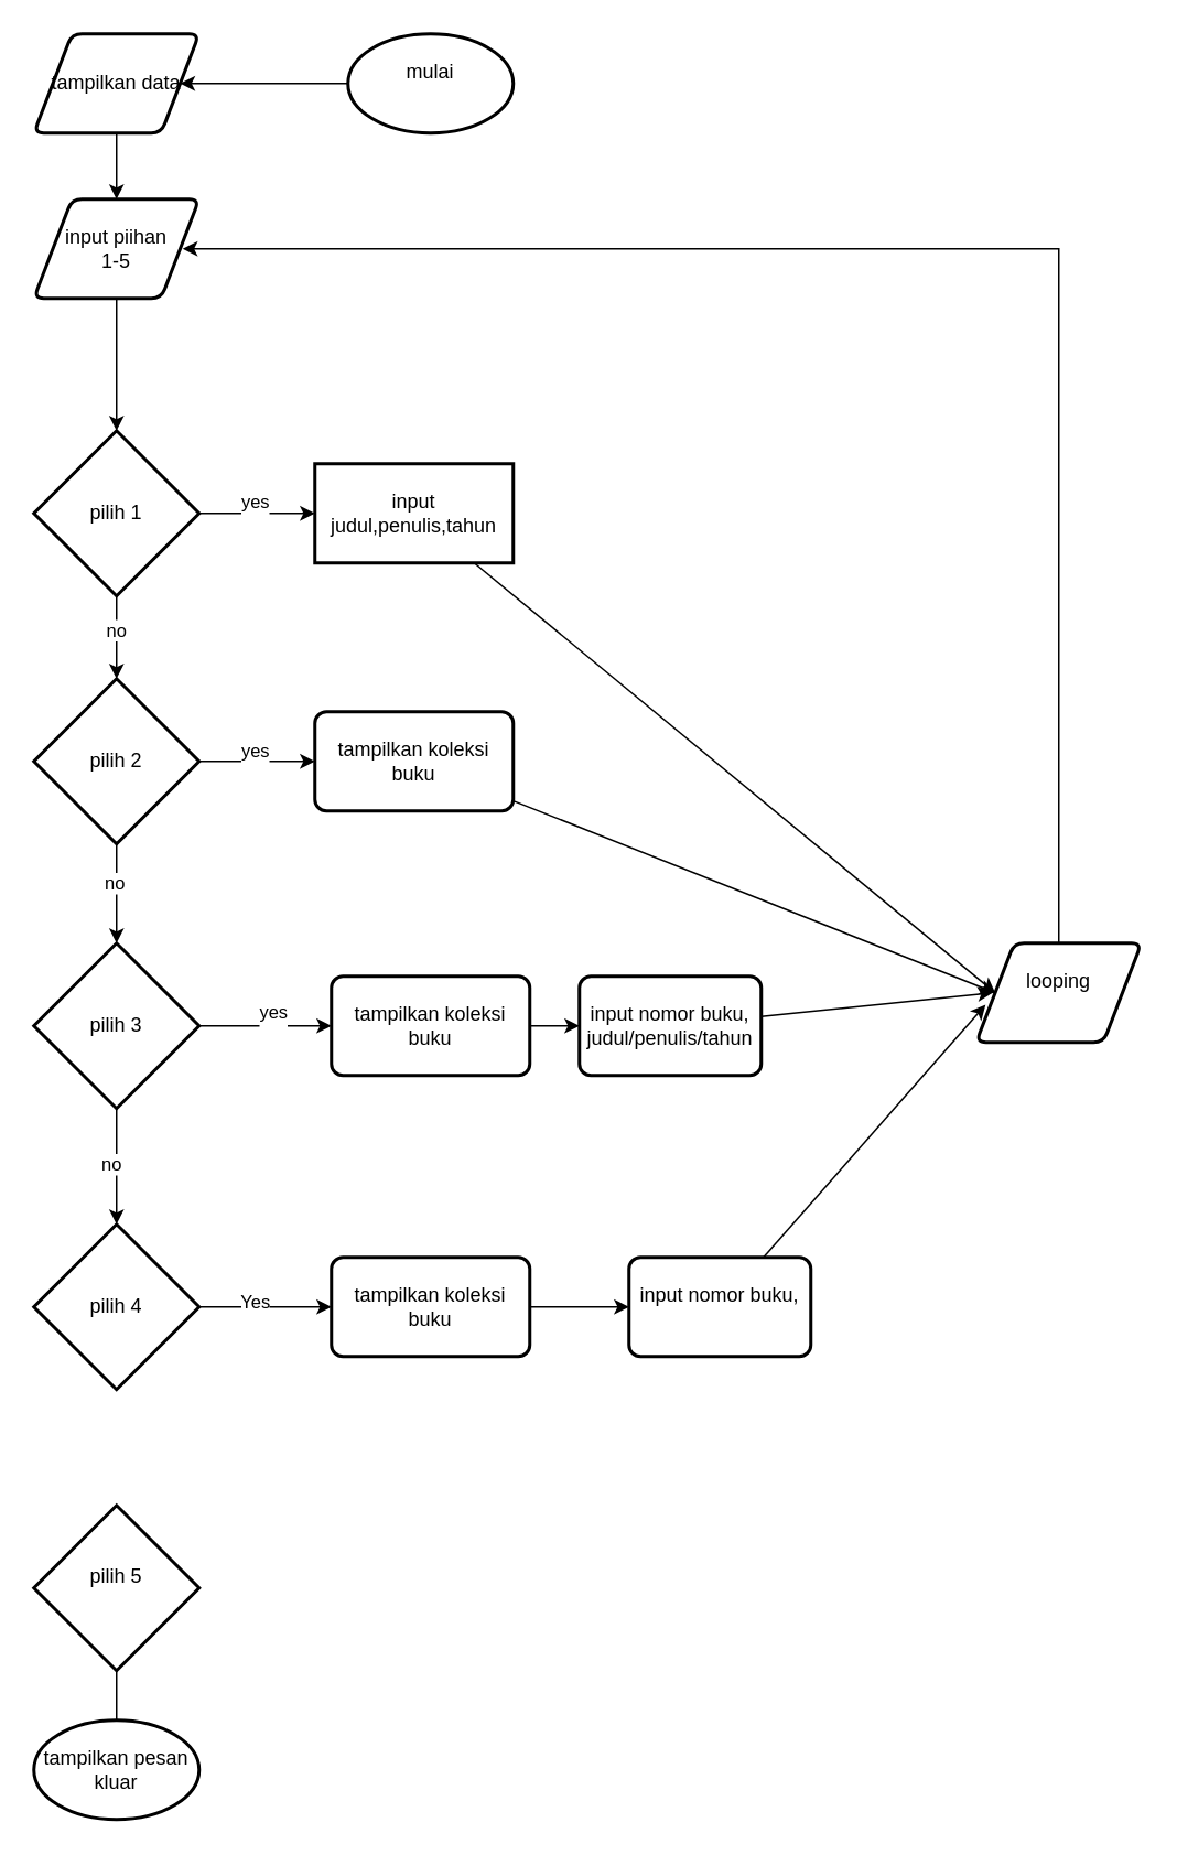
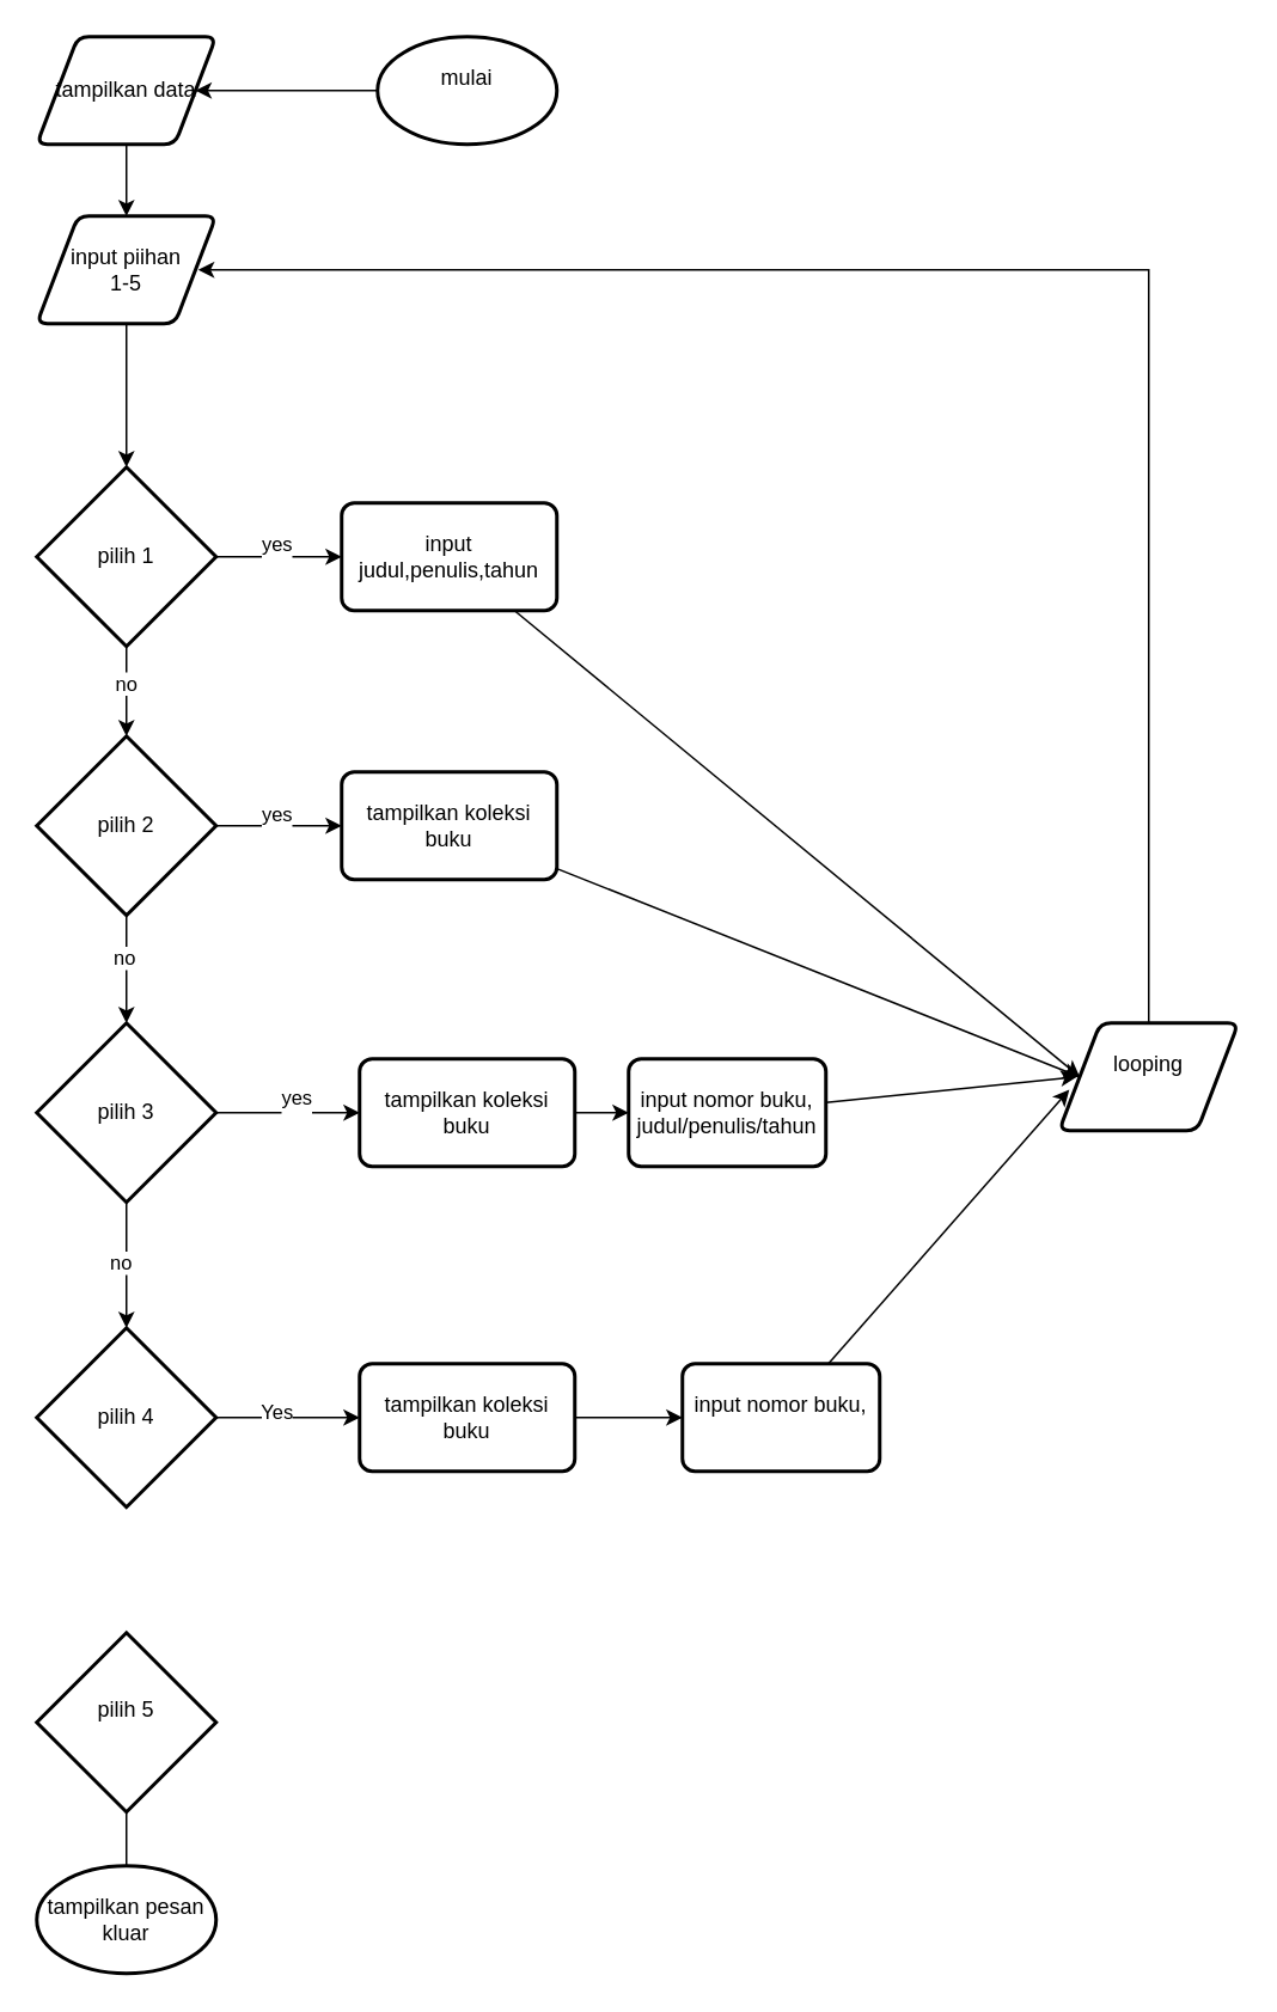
  <mxCell id="0" />
  <mxCell id="1" parent="0" />
  <mxCell id="2" value="" style="edgeStyle=orthogonalEdgeStyle;rounded=0;orthogonalLoop=1;jettySize=auto;html=1;" parent="1" source="3" target="27" edge="1"><mxGeometry relative="1" as="geometry" /></mxCell>
  <mxCell id="3" value="mulai&lt;div&gt;&lt;br&gt;&lt;/div&gt;" style="strokeWidth=2;html=1;shape=mxgraph.flowchart.start_1;whiteSpace=wrap;" parent="1" vertex="1"><mxGeometry x="210" y="20" width="100" height="60" as="geometry" /></mxCell>
  <mxCell id="4" value="" style="edgeStyle=orthogonalEdgeStyle;rounded=0;orthogonalLoop=1;jettySize=auto;html=1;" edge="1" parent="1" source="8" target="29"><mxGeometry relative="1" as="geometry" /></mxCell>
  <mxCell id="5" value="yes&lt;div&gt;&lt;br&gt;&lt;/div&gt;" style="edgeLabel;html=1;align=center;verticalAlign=middle;resizable=0;points=[];" vertex="1" connectable="0" parent="4"><mxGeometry x="-0.051" y="1" relative="1" as="geometry"><mxPoint as="offset" /></mxGeometry></mxCell>
  <mxCell id="6" value="" style="edgeStyle=orthogonalEdgeStyle;rounded=0;orthogonalLoop=1;jettySize=auto;html=1;" edge="1" parent="1" source="8" target="13"><mxGeometry relative="1" as="geometry" /></mxCell>
  <mxCell id="7" value="no" style="edgeLabel;html=1;align=center;verticalAlign=middle;resizable=0;points=[];" vertex="1" connectable="0" parent="6"><mxGeometry x="-0.204" y="-1" relative="1" as="geometry"><mxPoint as="offset" /></mxGeometry></mxCell>
  <mxCell id="8" value="pilih 1" style="strokeWidth=2;html=1;shape=mxgraph.flowchart.decision;whiteSpace=wrap;" parent="1" vertex="1"><mxGeometry x="20" y="260" width="100" height="100" as="geometry" /></mxCell>
  <mxCell id="9" value="" style="edgeStyle=orthogonalEdgeStyle;rounded=0;orthogonalLoop=1;jettySize=auto;html=1;" edge="1" parent="1" source="13" target="31"><mxGeometry relative="1" as="geometry" /></mxCell>
  <mxCell id="10" value="yes&lt;div&gt;&lt;br&gt;&lt;/div&gt;" style="edgeLabel;html=1;align=center;verticalAlign=middle;resizable=0;points=[];" vertex="1" connectable="0" parent="9"><mxGeometry x="-0.051" relative="1" as="geometry"><mxPoint as="offset" /></mxGeometry></mxCell>
  <mxCell id="11" value="" style="edgeStyle=orthogonalEdgeStyle;rounded=0;orthogonalLoop=1;jettySize=auto;html=1;" edge="1" parent="1" source="13" target="18"><mxGeometry relative="1" as="geometry" /></mxCell>
  <mxCell id="12" value="no" style="edgeLabel;html=1;align=center;verticalAlign=middle;resizable=0;points=[];" vertex="1" connectable="0" parent="11"><mxGeometry x="-0.249" y="-2" relative="1" as="geometry"><mxPoint as="offset" /></mxGeometry></mxCell>
  <mxCell id="13" value="pilih 2" style="strokeWidth=2;html=1;shape=mxgraph.flowchart.decision;whiteSpace=wrap;" parent="1" vertex="1"><mxGeometry x="20" y="410" width="100" height="100" as="geometry" /></mxCell>
  <mxCell id="14" value="" style="edgeStyle=orthogonalEdgeStyle;rounded=0;orthogonalLoop=1;jettySize=auto;html=1;" edge="1" parent="1" source="18" target="33"><mxGeometry relative="1" as="geometry" /></mxCell>
  <mxCell id="15" value="yes&lt;div&gt;&lt;br&gt;&lt;/div&gt;" style="edgeLabel;html=1;align=center;verticalAlign=middle;resizable=0;points=[];" vertex="1" connectable="0" parent="14"><mxGeometry x="0.093" y="2" relative="1" as="geometry"><mxPoint as="offset" /></mxGeometry></mxCell>
  <mxCell id="16" value="" style="edgeStyle=orthogonalEdgeStyle;rounded=0;orthogonalLoop=1;jettySize=auto;html=1;" edge="1" parent="1" source="18" target="21"><mxGeometry relative="1" as="geometry" /></mxCell>
  <mxCell id="17" value="no" style="edgeLabel;html=1;align=center;verticalAlign=middle;resizable=0;points=[];" vertex="1" connectable="0" parent="16"><mxGeometry x="-0.056" y="-4" relative="1" as="geometry"><mxPoint as="offset" /></mxGeometry></mxCell>
  <mxCell id="18" value="pilih 3" style="strokeWidth=2;html=1;shape=mxgraph.flowchart.decision;whiteSpace=wrap;" parent="1" vertex="1"><mxGeometry x="20" y="570" width="100" height="100" as="geometry" /></mxCell>
  <mxCell id="19" value="" style="edgeStyle=orthogonalEdgeStyle;rounded=0;orthogonalLoop=1;jettySize=auto;html=1;" edge="1" parent="1" source="21" target="35"><mxGeometry relative="1" as="geometry" /></mxCell>
  <mxCell id="20" value="Yes&lt;div&gt;&lt;br&gt;&lt;/div&gt;" style="edgeLabel;html=1;align=center;verticalAlign=middle;resizable=0;points=[];" vertex="1" connectable="0" parent="19"><mxGeometry x="-0.17" y="-3" relative="1" as="geometry"><mxPoint as="offset" /></mxGeometry></mxCell>
  <mxCell id="21" value="pilih 4" style="strokeWidth=2;html=1;shape=mxgraph.flowchart.decision;whiteSpace=wrap;" parent="1" vertex="1"><mxGeometry x="20" y="740" width="100" height="100" as="geometry" /></mxCell>
  <mxCell id="22" style="edgeStyle=orthogonalEdgeStyle;rounded=0;orthogonalLoop=1;jettySize=auto;html=1;" parent="1" source="23" target="8" edge="1"><mxGeometry relative="1" as="geometry" /></mxCell>
  <mxCell id="23" value="input piihan&lt;br&gt;1-5" style="shape=parallelogram;html=1;strokeWidth=2;perimeter=parallelogramPerimeter;whiteSpace=wrap;rounded=1;arcSize=12;size=0.23;" parent="1" vertex="1"><mxGeometry x="20" y="120" width="100" height="60" as="geometry" /></mxCell>
  <mxCell id="24" value="" style="edgeStyle=orthogonalEdgeStyle;rounded=0;orthogonalLoop=1;jettySize=auto;html=1;endArrow=none;" edge="1" parent="1" source="25" target="36"><mxGeometry relative="1" as="geometry" /></mxCell>
  <mxCell id="25" value="pilih 5&lt;div&gt;&lt;br&gt;&lt;/div&gt;" style="strokeWidth=2;html=1;shape=mxgraph.flowchart.decision;whiteSpace=wrap;" parent="1" vertex="1"><mxGeometry x="20" y="910" width="100" height="100" as="geometry" /></mxCell>
  <mxCell id="26" value="" style="edgeStyle=orthogonalEdgeStyle;rounded=0;orthogonalLoop=1;jettySize=auto;html=1;" parent="1" source="27" target="23" edge="1"><mxGeometry relative="1" as="geometry" /></mxCell>
  <mxCell id="27" value="tampilkan data" style="shape=parallelogram;html=1;strokeWidth=2;perimeter=parallelogramPerimeter;whiteSpace=wrap;rounded=1;arcSize=12;size=0.23;" parent="1" vertex="1"><mxGeometry x="20" y="20" width="100" height="60" as="geometry" /></mxCell>
  <mxCell id="28" style="rounded=0;orthogonalLoop=1;jettySize=auto;html=1;entryX=0;entryY=0.5;entryDx=0;entryDy=0;" edge="1" parent="1" source="29" target="38"><mxGeometry relative="1" as="geometry" /></mxCell>
- <mxCell id="29" value="input judul,penulis,tahun" style="whiteSpace=wrap;html=1;absoluteArcSize=1;arcSize=14;strokeWidth=2;rounded=0;" parent="1" vertex="1"><mxGeometry x="190" y="280" width="120" height="60" as="geometry" /></mxCell>
+ <mxCell id="29" value="input judul,penulis,tahun" style="rounded=1;whiteSpace=wrap;html=1;absoluteArcSize=1;arcSize=14;strokeWidth=2;" parent="1" vertex="1"><mxGeometry x="190" y="280" width="120" height="60" as="geometry" /></mxCell>
  <mxCell id="30" style="rounded=0;orthogonalLoop=1;jettySize=auto;html=1;entryX=0;entryY=0.5;entryDx=0;entryDy=0;" edge="1" parent="1" source="31" target="38"><mxGeometry relative="1" as="geometry"><mxPoint x="510" y="590" as="targetPoint" /></mxGeometry></mxCell>
  <mxCell id="31" value="tampilkan koleksi buku" style="rounded=1;whiteSpace=wrap;html=1;absoluteArcSize=1;arcSize=14;strokeWidth=2;" parent="1" vertex="1"><mxGeometry x="190" y="430" width="120" height="60" as="geometry" /></mxCell>
  <mxCell id="32" value="" style="edgeStyle=orthogonalEdgeStyle;rounded=0;orthogonalLoop=1;jettySize=auto;html=1;" edge="1" parent="1" source="33" target="40"><mxGeometry relative="1" as="geometry" /></mxCell>
  <mxCell id="33" value="tampilkan koleksi buku" style="rounded=1;whiteSpace=wrap;html=1;absoluteArcSize=1;arcSize=14;strokeWidth=2;" parent="1" vertex="1"><mxGeometry x="200" y="590" width="120" height="60" as="geometry" /></mxCell>
  <mxCell id="34" value="" style="edgeStyle=orthogonalEdgeStyle;rounded=0;orthogonalLoop=1;jettySize=auto;html=1;" edge="1" parent="1" source="35" target="41"><mxGeometry relative="1" as="geometry" /></mxCell>
  <mxCell id="35" value="tampilkan koleksi buku" style="rounded=1;whiteSpace=wrap;html=1;absoluteArcSize=1;arcSize=14;strokeWidth=2;" parent="1" vertex="1"><mxGeometry x="200" y="760" width="120" height="60" as="geometry" /></mxCell>
  <mxCell id="36" value="&lt;div&gt;tampilkan pesan kluar&lt;/div&gt;" style="strokeWidth=2;html=1;shape=mxgraph.flowchart.start_1;whiteSpace=wrap;" vertex="1" parent="1"><mxGeometry x="20" y="1040" width="100" height="60" as="geometry" /></mxCell>
  <mxCell id="37" style="edgeStyle=orthogonalEdgeStyle;rounded=0;orthogonalLoop=1;jettySize=auto;html=1;" edge="1" parent="1" source="38"><mxGeometry relative="1" as="geometry"><mxPoint x="110" y="150" as="targetPoint" /><Array as="points"><mxPoint x="550" y="150" /><mxPoint x="114" y="150" /></Array></mxGeometry></mxCell>
  <mxCell id="38" value="looping&lt;div&gt;&lt;br&gt;&lt;/div&gt;" style="shape=parallelogram;html=1;strokeWidth=2;perimeter=parallelogramPerimeter;whiteSpace=wrap;rounded=1;arcSize=12;size=0.23;" vertex="1" parent="1"><mxGeometry x="590" y="570" width="100" height="60" as="geometry" /></mxCell>
  <mxCell id="39" style="rounded=0;orthogonalLoop=1;jettySize=auto;html=1;" edge="1" parent="1" source="40"><mxGeometry relative="1" as="geometry"><mxPoint x="600" y="600" as="targetPoint" /></mxGeometry></mxCell>
  <mxCell id="40" value="input nomor buku,&lt;div&gt;judul/penulis/tahun&lt;/div&gt;" style="whiteSpace=wrap;html=1;rounded=1;absoluteArcSize=1;arcSize=14;strokeWidth=2;" vertex="1" parent="1"><mxGeometry x="350" y="590" width="110" height="60" as="geometry" /></mxCell>
  <mxCell id="41" value="input nomor buku,&lt;div&gt;&lt;br&gt;&lt;/div&gt;" style="whiteSpace=wrap;html=1;rounded=1;absoluteArcSize=1;arcSize=14;strokeWidth=2;" vertex="1" parent="1"><mxGeometry x="380" y="760" width="110" height="60" as="geometry" /></mxCell>
  <mxCell id="42" style="rounded=0;orthogonalLoop=1;jettySize=auto;html=1;entryX=0.057;entryY=0.62;entryDx=0;entryDy=0;entryPerimeter=0;" edge="1" parent="1" source="41" target="38"><mxGeometry relative="1" as="geometry" /></mxCell>
